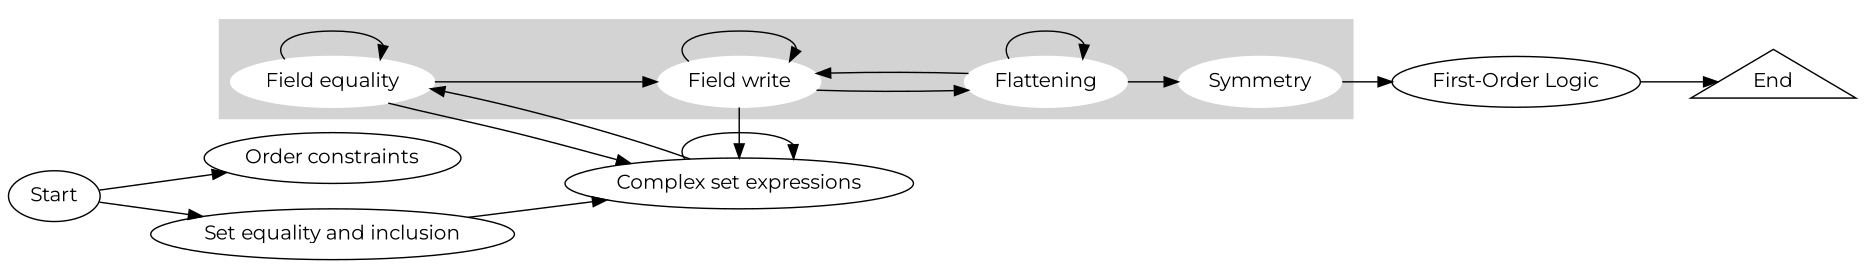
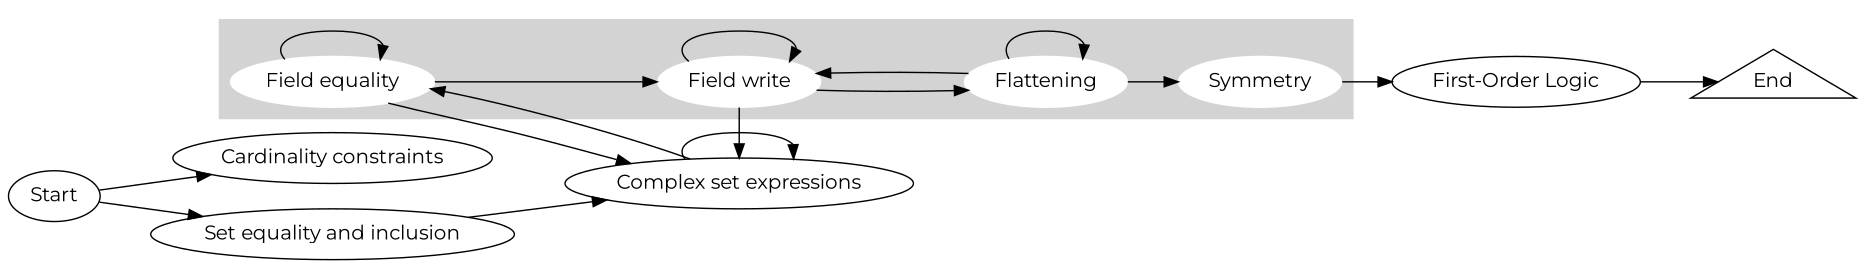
  digraph {
    fontname=Montserrat
    rankdir=LR
    node [fontname=Montserrat]
    edge [fontname=Montserrat]
    "Field equality" [color=white style=filled]
    "Field write" [color=white style=filled]
    Flattening [color=white style=filled]
    Symmetry [color=white style=filled]
    "Complex set expressions"
    "First-Order Logic"
    Start [shape=ellipse]
-   "Cardinality constraints" [label="Order constraints"]
+   "Cardinality constraints"
    "Set equality and inclusion"
    End [shape=triangle]
    subgraph cluster_1 {
      color=lightgrey
      style=filled
      "Field equality"
      "Field write"
      Flattening
      Symmetry
    }
    "Field equality" -> "Field equality"
    "Field equality" -> "Field write"
    "Field equality" -> "Complex set expressions"
    "Field write" -> "Field write"
    "Field write" -> Flattening
    "Field write" -> "Complex set expressions"
    Flattening -> "Field write"
    Flattening -> Flattening
    Flattening -> Symmetry
    Symmetry -> "First-Order Logic"
    "Complex set expressions" -> "Field equality" [weight=2]
    "Complex set expressions" -> "Complex set expressions"
    "First-Order Logic" -> End
    Start -> "Cardinality constraints"
    Start -> "Set equality and inclusion"
    "Set equality and inclusion" -> "Complex set expressions"
  }
